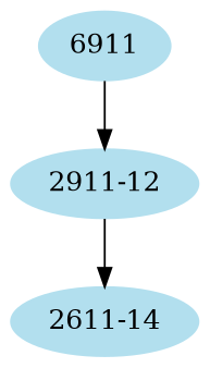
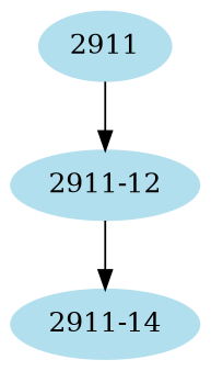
  digraph {
    node [color=lightblue2 style=filled]
-   2911 [label=6911]
+   2911
    "2911-12"
-   "2911-14" [label="2611-14"]
+   "2911-14"
    2911 -> "2911-12"
    "2911-12" -> "2911-14"
  }
